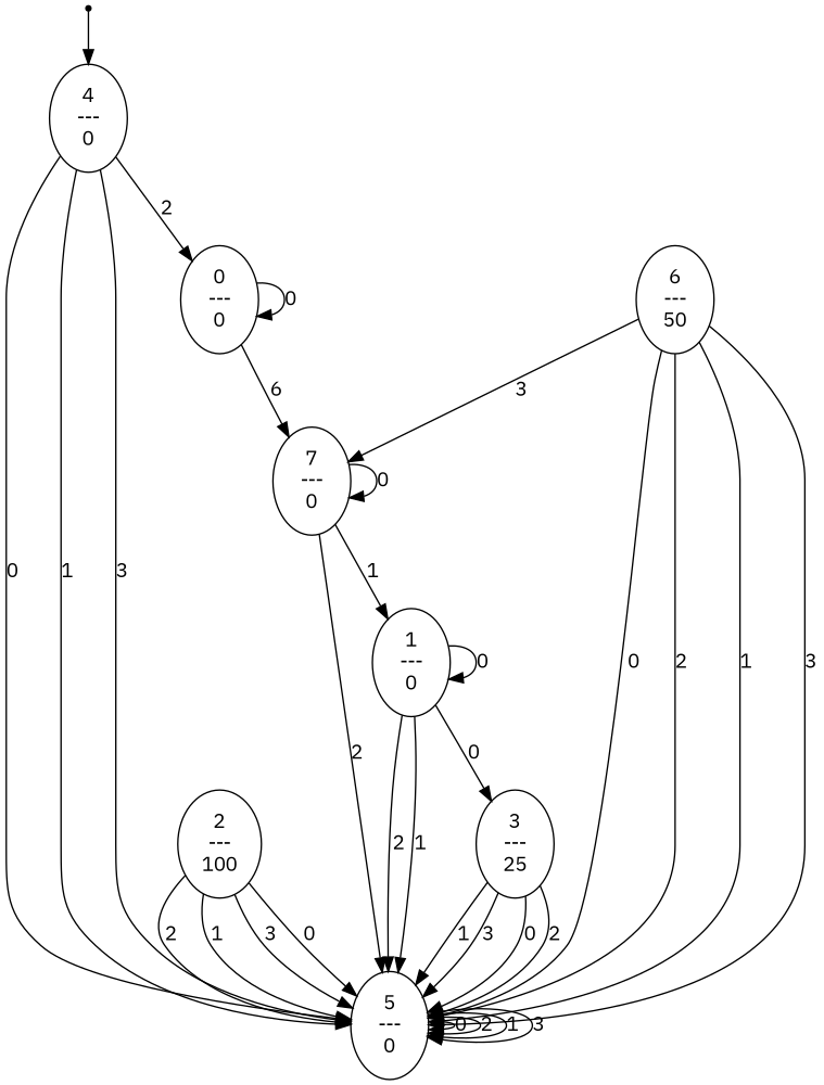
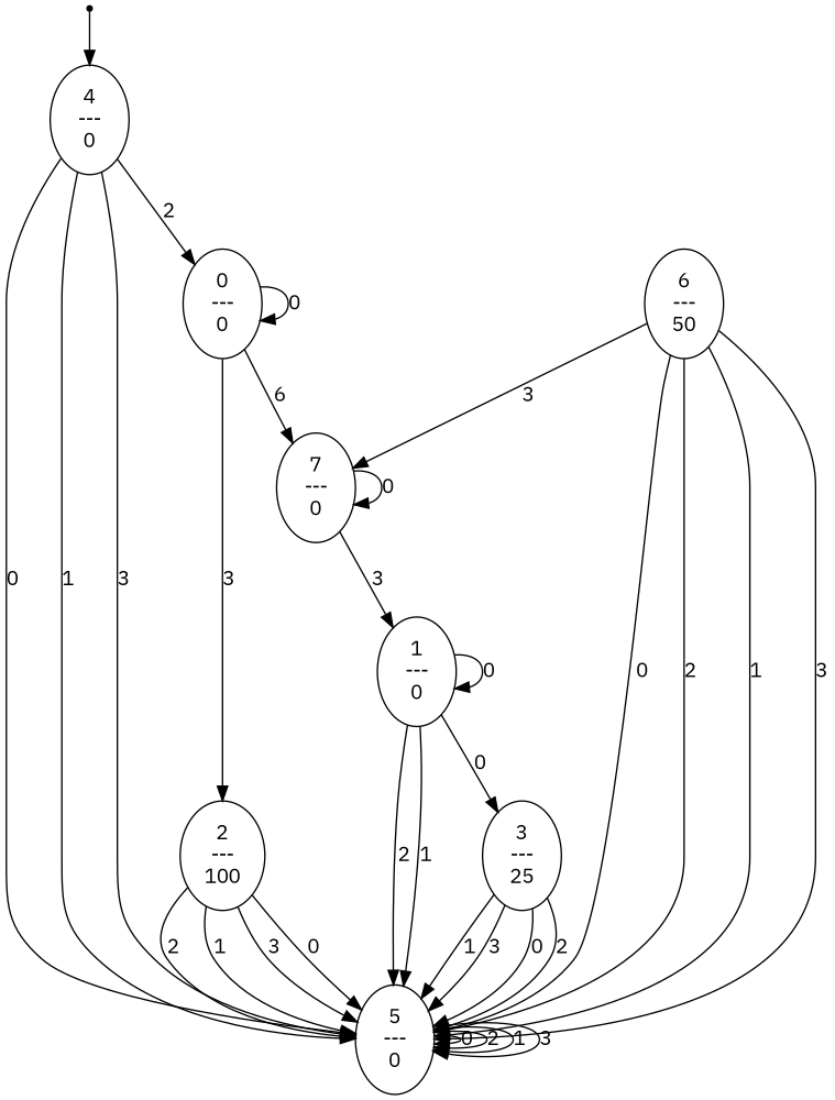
  digraph {
    fontname="IBM Plex Sans"
    node [fontname="IBM Plex Sans"]
    edge [fontname="IBM Plex Sans"]
    0 [shape=point]
    n2 [label="4\n---\n0"]
    n3 [label="0\n---\n0"]
    n4 [label="5\n---\n0"]
    n5 [label="7\n---\n0"]
    n6 [label="2\n---\n100"]
    n7 [label="1\n---\n0"]
    n8 [label="3\n---\n25"]
    n9 [label="6\n---\n50"]
    0 -> n2
    n2 -> n3 [label=2]
    n2 -> n4 [label=0]
    n2 -> n4 [label=1]
    n2 -> n4 [label=3]
    n3 -> n3 [label=0]
    n3 -> n5 [label=6]
+   n3 -> n6 [label=3]
    n4 -> n4 [label=0]
    n4 -> n4 [label=2]
    n4 -> n4 [label=1]
    n4 -> n4 [label=3]
-   n5 -> n4 [label=2]
    n5 -> n5 [label=0]
-   n5 -> n7 [label=1]
+   n5 -> n7 [label=3]
    n6 -> n4 [label=0]
    n6 -> n4 [label=2]
    n6 -> n4 [label=1]
    n6 -> n4 [label=3]
    n7 -> n4 [label=2]
    n7 -> n4 [label=1]
    n7 -> n7 [label=0]
    n7 -> n8 [label=0]
    n8 -> n4 [label=0]
    n8 -> n4 [label=2]
    n8 -> n4 [label=1]
    n8 -> n4 [label=3]
    n9 -> n4 [label=0]
    n9 -> n4 [label=2]
    n9 -> n4 [label=1]
    n9 -> n4 [label=3]
    n9 -> n5 [label=3]
  }
